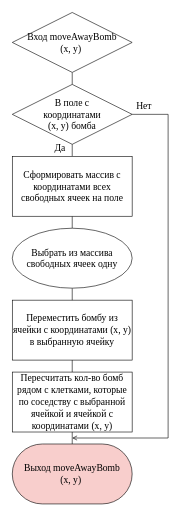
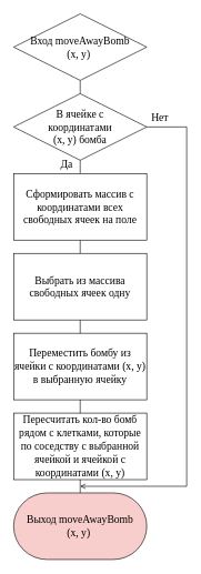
  <mxCell id="0" />
  <mxCell id="1" parent="0" />
  <mxCell id="2" style="edgeStyle=orthogonalEdgeStyle;rounded=0;orthogonalLoop=1;jettySize=auto;html=1;exitX=0.5;exitY=1;exitDx=0;exitDy=0;entryX=0.5;entryY=0;entryDx=0;entryDy=0;endArrow=none;endFill=0;" parent="1" source="3" edge="1"><mxGeometry relative="1" as="geometry"><mxPoint x="120" y="140" as="targetPoint" /></mxGeometry></mxCell>
  <mxCell id="3" value="&lt;font face=&quot;Times New Roman&quot; style=&quot;font-size: 16px;&quot;&gt;Вход moveAwayBomb&lt;br&gt;(x, y)&amp;nbsp;&lt;/font&gt;" style="rhombus;whiteSpace=wrap;html=1;arcSize=50;" parent="1" vertex="1"><mxGeometry x="20" y="20" width="200" height="100" as="geometry" /></mxCell>
  <mxCell id="4" value="&lt;font style=&quot;font-size: 16px;&quot; face=&quot;Times New Roman&quot;&gt;Выход moveAwayBomb&lt;br&gt;(x, y)&amp;nbsp;&lt;/font&gt;" style="rounded=1;whiteSpace=wrap;html=1;arcSize=50;fillColor=#f8cecc;" parent="1" vertex="1"><mxGeometry x="20" y="740" width="200" height="100" as="geometry" /></mxCell>
  <mxCell id="5" style="edgeStyle=orthogonalEdgeStyle;rounded=0;orthogonalLoop=1;jettySize=auto;html=1;exitX=0.5;exitY=1;exitDx=0;exitDy=0;entryX=0.5;entryY=0;entryDx=0;entryDy=0;entryPerimeter=0;endArrow=none;endFill=0;" parent="1" edge="1"><mxGeometry relative="1" as="geometry"><mxPoint x="120" y="240" as="sourcePoint" /><mxPoint x="120" y="260" as="targetPoint" /></mxGeometry></mxCell>
  <mxCell id="6" value="&lt;span style=&quot;font-size: 16px;&quot;&gt;Переместить бомбу из ячейки с координатами (x, y) в выбранную ячейку&lt;/span&gt;" style="rounded=0;whiteSpace=wrap;html=1;fontSize=14;fontFamily=Times New Roman;" parent="1" vertex="1"><mxGeometry x="20" y="500" width="200" height="100" as="geometry" /></mxCell>
  <mxCell id="7" style="edgeStyle=orthogonalEdgeStyle;rounded=0;orthogonalLoop=1;jettySize=auto;html=1;exitX=0.5;exitY=1;exitDx=0;exitDy=0;entryX=0.5;entryY=1;entryDx=0;entryDy=0;entryPerimeter=0;endArrow=none;endFill=0;" parent="1" source="6" edge="1"><mxGeometry relative="1" as="geometry"><mxPoint x="120" y="620" as="targetPoint" /></mxGeometry></mxCell>
  <mxCell id="8" style="edgeStyle=orthogonalEdgeStyle;rounded=0;orthogonalLoop=1;jettySize=auto;html=1;exitX=1;exitY=0.5;exitDx=0;exitDy=0;endArrow=open;endFill=0;" edge="1" parent="1" source="9"><mxGeometry relative="1" as="geometry"><mxPoint x="120" y="730" as="targetPoint" /><Array as="points"><mxPoint x="280" y="190" /><mxPoint x="280" y="730" /></Array></mxGeometry></mxCell>
- <mxCell id="9" value="&lt;font face=&quot;Times New Roman&quot;&gt;&lt;span style=&quot;font-size: 16px;&quot;&gt;В поле с &lt;br&gt;координатами &lt;br&gt;(x, y) бомба&lt;/span&gt;&lt;/font&gt;" style="rhombus;whiteSpace=wrap;html=1;" vertex="1" parent="1"><mxGeometry x="20" y="140" width="200" height="100" as="geometry" /></mxCell>
+ <mxCell id="9" value="&lt;font face=&quot;Times New Roman&quot;&gt;&lt;span style=&quot;font-size: 16px;&quot;&gt;В ячейке с &lt;br&gt;координатами &lt;br&gt;(x, y) бомба&lt;/span&gt;&lt;/font&gt;" style="rhombus;whiteSpace=wrap;html=1;" vertex="1" parent="1"><mxGeometry x="20" y="140" width="200" height="100" as="geometry" /></mxCell>
  <mxCell id="10" value="&lt;font style=&quot;font-size: 16px;&quot; face=&quot;Times New Roman&quot;&gt;Нет&lt;/font&gt;" style="text;html=1;strokeColor=none;fillColor=none;align=center;verticalAlign=middle;whiteSpace=wrap;rounded=0;" vertex="1" parent="1"><mxGeometry x="210" y="160" width="60" height="30" as="geometry" /></mxCell>
  <mxCell id="11" value="&lt;font style=&quot;font-size: 16px;&quot; face=&quot;Times New Roman&quot;&gt;Да&lt;/font&gt;" style="text;html=1;strokeColor=none;fillColor=none;align=center;verticalAlign=middle;whiteSpace=wrap;rounded=0;" vertex="1" parent="1"><mxGeometry x="70" y="230" width="60" height="30" as="geometry" /></mxCell>
  <mxCell id="12" style="edgeStyle=orthogonalEdgeStyle;rounded=0;orthogonalLoop=1;jettySize=auto;html=1;exitX=0.5;exitY=1;exitDx=0;exitDy=0;entryX=0.5;entryY=0;entryDx=0;entryDy=0;endArrow=none;endFill=0;" edge="1" parent="1" source="13" target="15"><mxGeometry relative="1" as="geometry" /></mxCell>
  <mxCell id="13" value="&lt;span style=&quot;font-size: 16px;&quot;&gt;Сформировать массив с координатами всех свободных ячеек на поле&lt;/span&gt;" style="rounded=0;whiteSpace=wrap;html=1;fontSize=14;fontFamily=Times New Roman;" vertex="1" parent="1"><mxGeometry x="20" y="260" width="200" height="100" as="geometry" /></mxCell>
  <mxCell id="14" style="edgeStyle=orthogonalEdgeStyle;rounded=0;orthogonalLoop=1;jettySize=auto;html=1;exitX=0.5;exitY=1;exitDx=0;exitDy=0;entryX=0.5;entryY=0;entryDx=0;entryDy=0;endArrow=none;endFill=0;" edge="1" parent="1" source="15" target="6"><mxGeometry relative="1" as="geometry" /></mxCell>
- <mxCell id="15" value="&lt;span style=&quot;font-size: 16px;&quot;&gt;Выбрать из массива свободных ячеек одну&lt;/span&gt;" style="ellipse;whiteSpace=wrap;html=1;fontSize=14;fontFamily=Times New Roman;" vertex="1" parent="1"><mxGeometry x="20" y="380" width="200" height="100" as="geometry" /></mxCell>
+ <mxCell id="15" value="&lt;span style=&quot;font-size: 16px;&quot;&gt;Выбрать из массива свободных ячеек одну&lt;/span&gt;" style="rounded=0;whiteSpace=wrap;html=1;fontSize=14;fontFamily=Times New Roman;" vertex="1" parent="1"><mxGeometry x="20" y="380" width="200" height="100" as="geometry" /></mxCell>
  <mxCell id="16" style="edgeStyle=orthogonalEdgeStyle;rounded=0;orthogonalLoop=1;jettySize=auto;html=1;exitX=0.5;exitY=1;exitDx=0;exitDy=0;entryX=0.5;entryY=0;entryDx=0;entryDy=0;endArrow=none;endFill=0;" edge="1" parent="1" source="17" target="4"><mxGeometry relative="1" as="geometry" /></mxCell>
  <mxCell id="17" value="&lt;span style=&quot;font-size: 16px;&quot;&gt;Пересчитать кол-во бомб рядом с клетками, которые по соседству с выбранной ячейкой и ячейкой с координатами (x, y)&lt;/span&gt;" style="rounded=0;whiteSpace=wrap;html=1;fontSize=14;fontFamily=Times New Roman;" vertex="1" parent="1"><mxGeometry x="20" y="620" width="200" height="100" as="geometry" /></mxCell>
